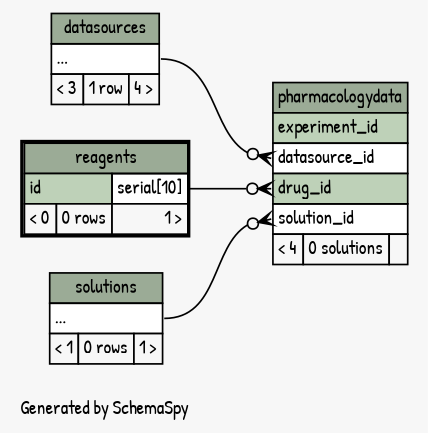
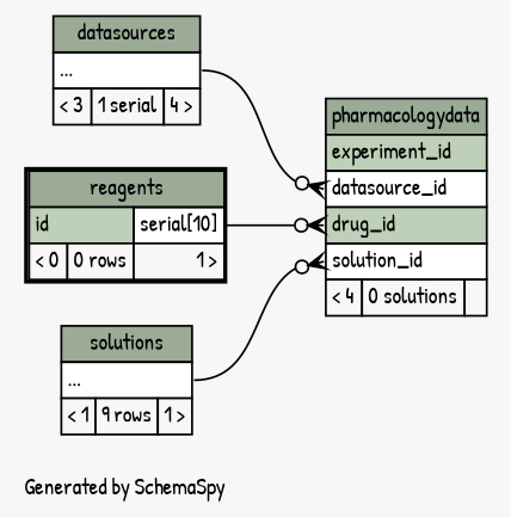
  digraph {
    bgcolor="#f7f7f7"
    fontname="Patrick Hand"
    fontsize=11
    label="\nGenerated by SchemaSpy"
    labeljust=l
    nodesep=0.18
    rankdir=RL
    ranksep=0.46
    node [fontname="Patrick Hand" fontsize=11 shape=plaintext]
    edge [arrowhead=none arrowsize=0.8 arrowtail=crowodot dir=back fontname="Patrick Hand" headport="elipses:e"]
    n1 [label=<     <TABLE BORDER="0" CELLBORDER="1" CELLSPACING="0" BGCOLOR="#ffffff">       <TR><TD COLSPAN="3" BGCOLOR="#9bab96" ALIGN="CENTER">pharmacologydata</TD></TR>       <TR><TD PORT="experiment_id" COLSPAN="3" BGCOLOR="#bed1b8" ALIGN="LEFT">experiment_id</TD></TR>       <TR><TD PORT="datasource_id" COLSPAN="3" ALIGN="LEFT">datasource_id</TD></TR>       <TR><TD PORT="drug_id" COLSPAN="3" BGCOLOR="#bed1b8" ALIGN="LEFT">drug_id</TD></TR>       <TR><TD PORT="solution_id" COLSPAN="3" ALIGN="LEFT">solution_id</TD></TR>       <TR><TD ALIGN="LEFT" BGCOLOR="#f7f7f7">&lt; 4</TD><TD ALIGN="RIGHT" BGCOLOR="#f7f7f7">0 solutions</TD><TD ALIGN="RIGHT" BGCOLOR="#f7f7f7">  </TD></TR>     </TABLE>>]
-   n2 [label=<     <TABLE BORDER="0" CELLBORDER="1" CELLSPACING="0" BGCOLOR="#ffffff">       <TR><TD COLSPAN="3" BGCOLOR="#9bab96" ALIGN="CENTER">datasources</TD></TR>       <TR><TD PORT="elipses" COLSPAN="3" ALIGN="LEFT">...</TD></TR>       <TR><TD ALIGN="LEFT" BGCOLOR="#f7f7f7">&lt; 3</TD><TD ALIGN="RIGHT" BGCOLOR="#f7f7f7">1 row</TD><TD ALIGN="RIGHT" BGCOLOR="#f7f7f7">4 &gt;</TD></TR>     </TABLE>>]
+   n2 [label=<     <TABLE BORDER="0" CELLBORDER="1" CELLSPACING="0" BGCOLOR="#ffffff">       <TR><TD COLSPAN="3" BGCOLOR="#9bab96" ALIGN="CENTER">datasources</TD></TR>       <TR><TD PORT="elipses" COLSPAN="3" ALIGN="LEFT">...</TD></TR>       <TR><TD ALIGN="LEFT" BGCOLOR="#f7f7f7">&lt; 3</TD><TD ALIGN="RIGHT" BGCOLOR="#f7f7f7">1 serial</TD><TD ALIGN="RIGHT" BGCOLOR="#f7f7f7">4 &gt;</TD></TR>     </TABLE>>]
    n3 [label=<     <TABLE BORDER="2" CELLBORDER="1" CELLSPACING="0" BGCOLOR="#ffffff">       <TR><TD COLSPAN="3" BGCOLOR="#9bab96" ALIGN="CENTER">reagents</TD></TR>       <TR><TD PORT="id" COLSPAN="2" BGCOLOR="#bed1b8" ALIGN="LEFT">id</TD><TD PORT="id.type" ALIGN="LEFT">serial[10]</TD></TR>       <TR><TD ALIGN="LEFT" BGCOLOR="#f7f7f7">&lt; 0</TD><TD ALIGN="RIGHT" BGCOLOR="#f7f7f7">0 rows</TD><TD ALIGN="RIGHT" BGCOLOR="#f7f7f7">1 &gt;</TD></TR>     </TABLE>>]
-   n4 [label=<     <TABLE BORDER="0" CELLBORDER="1" CELLSPACING="0" BGCOLOR="#ffffff">       <TR><TD COLSPAN="3" BGCOLOR="#9bab96" ALIGN="CENTER">solutions</TD></TR>       <TR><TD PORT="elipses" COLSPAN="3" ALIGN="LEFT">...</TD></TR>       <TR><TD ALIGN="LEFT" BGCOLOR="#f7f7f7">&lt; 1</TD><TD ALIGN="RIGHT" BGCOLOR="#f7f7f7">0 rows</TD><TD ALIGN="RIGHT" BGCOLOR="#f7f7f7">1 &gt;</TD></TR>     </TABLE>>]
+   n4 [label=<     <TABLE BORDER="0" CELLBORDER="1" CELLSPACING="0" BGCOLOR="#ffffff">       <TR><TD COLSPAN="3" BGCOLOR="#9bab96" ALIGN="CENTER">solutions</TD></TR>       <TR><TD PORT="elipses" COLSPAN="3" ALIGN="LEFT">...</TD></TR>       <TR><TD ALIGN="LEFT" BGCOLOR="#f7f7f7">&lt; 1</TD><TD ALIGN="RIGHT" BGCOLOR="#f7f7f7">9 rows</TD><TD ALIGN="RIGHT" BGCOLOR="#f7f7f7">1 &gt;</TD></TR>     </TABLE>>]
    n1 -> n2 [tailport="datasource_id:w"]
    n1 -> n3 [headport="id.type:e" tailport="drug_id:w"]
    n1 -> n4 [tailport="solution_id:w"]
  }
